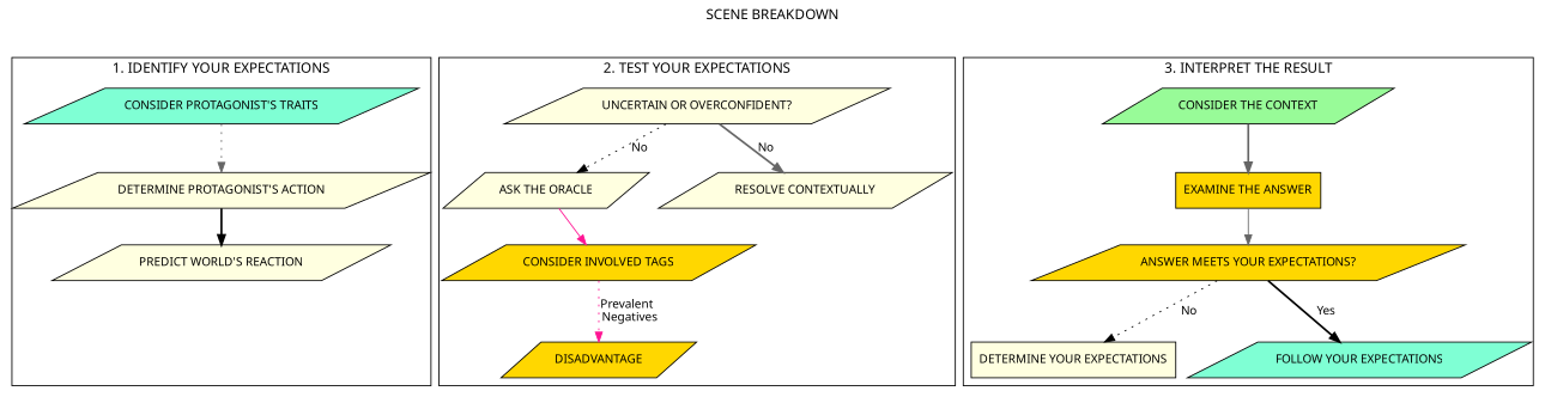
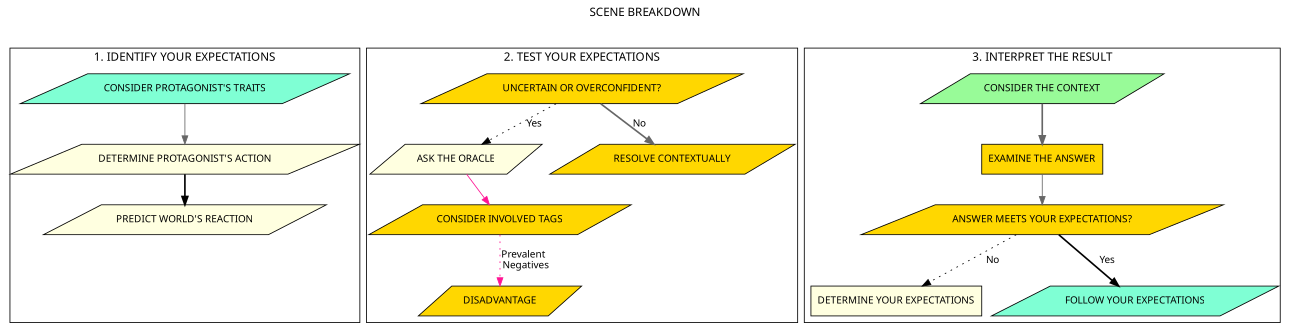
  digraph {
    fontname="Permanent Marker"
    label="SCENE BREAKDOWN"
    labelloc=t
    node [fillcolor=lightyellow fontname="Permanent Marker" fontsize=12 shape=parallelogram style=filled]
    edge [color=gray40 fontname="Permanent Marker" fontsize=12 shape=rect style=bold]
    n1 [fillcolor=aquamarine label="CONSIDER PROTAGONIST'S TRAITS"]
    n2 [label="DETERMINE PROTAGONIST'S ACTION"]
    n3 [label="PREDICT WORLD'S REACTION"]
    cs04 [shape=rect style=invis fillcolor=""]
-   n5 [label="UNCERTAIN OR OVERCONFIDENT?"]
+   n5 [fillcolor=gold label="UNCERTAIN OR OVERCONFIDENT?"]
    n6 [label="ASK THE ORACLE"]
-   n7 [label="RESOLVE CONTEXTUALLY"]
+   n7 [fillcolor=gold label="RESOLVE CONTEXTUALLY"]
    n8 [fillcolor=gold label="CONSIDER INVOLVED TAGS"]
    n9 [fillcolor=gold label=DISADVANTAGE]
    n10 [fillcolor=gold label="ANSWER MEETS YOUR EXPECTATIONS?"]
    n11 [label="DETERMINE YOUR EXPECTATIONS" shape=box]
    n12 [fillcolor=aquamarine label="FOLLOW YOUR EXPECTATIONS"]
    n13 [fillcolor=palegreen label="CONSIDER THE CONTEXT"]
    n14 [fillcolor=gold label="EXAMINE THE ANSWER" shape=box]
    subgraph cluster_1 {
      label="1. IDENTIFY YOUR EXPECTATIONS"
      n1
      n2
      n3
      cs04
    }
    subgraph cluster_2 {
      label="2. TEST YOUR EXPECTATIONS"
      n5
      n6
      n7
      n8
      n9
    }
    subgraph cluster_3 {
      label="3. INTERPRET THE RESULT"
      n10
      n11
      n12
      n13
      n14
    }
-   n1 -> n2 [style=dotted]
+   n1 -> n2 [style=solid]
    n2 -> n3 [color=black]
    n3 -> cs04 [style=invis color=""]
-   n5 -> n6 [color=black label=No style=dotted]
+   n5 -> n6 [color=black label=Yes style=dotted]
    n5 -> n7 [label=No]
    n6 -> n8 [color=deeppink style=solid]
    n8 -> n9 [color=deeppink label="Prevalent \n Negatives" style=dotted]
    n10 -> n11 [color=black label=No style=dotted]
    n10 -> n12 [color=black label=Yes]
    n13 -> n14
    n14 -> n10 [style=solid]
  }
